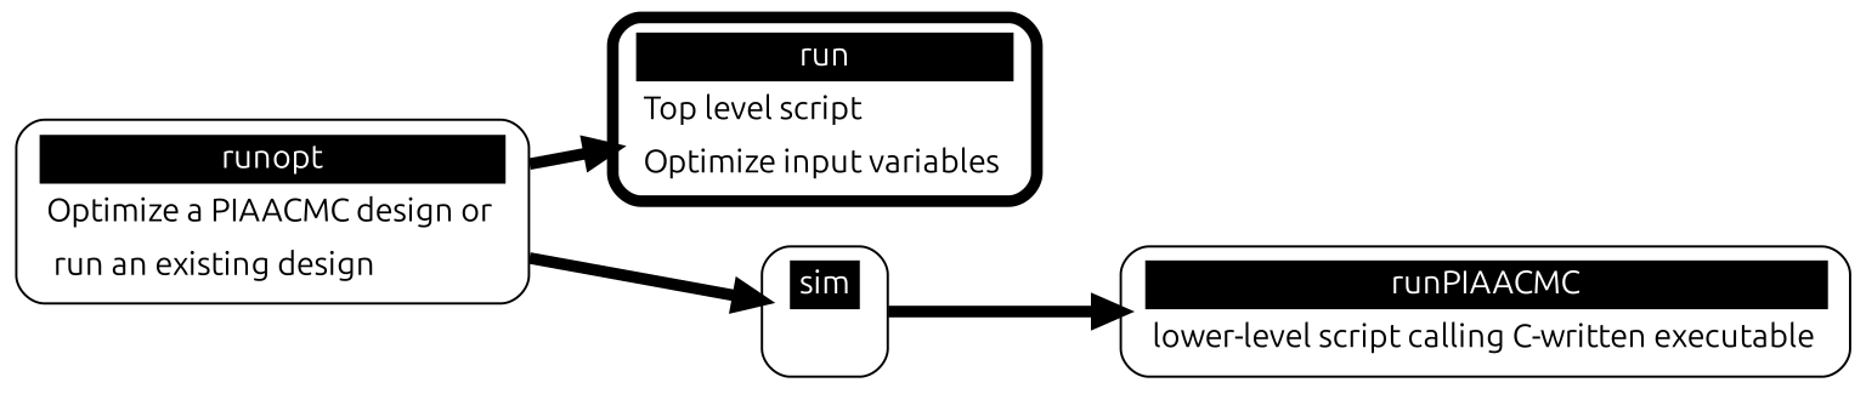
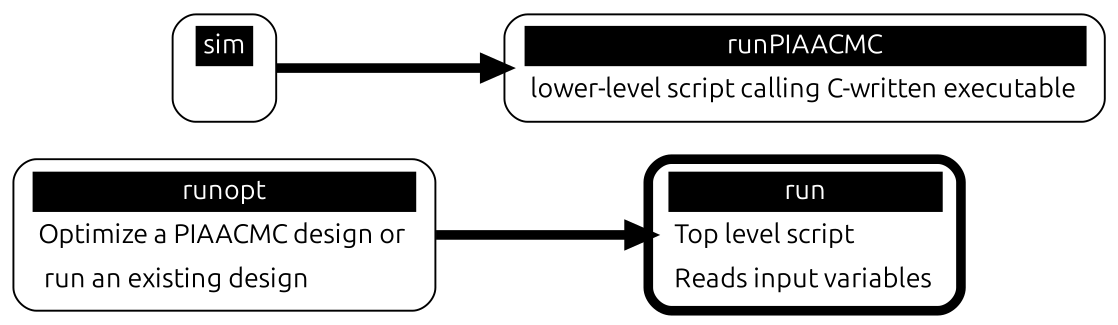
  digraph {
    fontname=Ubuntu
    fontsize=30
    labelloc=t
    rankdir=LR
    splines=true
    node [fillcolor=white fontname=Ubuntu penwidth=1 shape=Mrecord style=filled]
    edge [fontcolor=black fontname=Ubuntu fontsize=28 penwidth=5]
-   n1 [label=<<table border="0" cellborder="0" cellpadding="3" bgcolor="white"><tr><td bgcolor="black" align="center" colspan="2"><font color="white">run</font></td></tr>   <tr><td align="left">Top level script</td></tr>   <tr><td align="left">Optimize input variables</td></tr>   </table>> penwidth=5 style="filled, bold"]
+   n1 [label=<<table border="0" cellborder="0" cellpadding="3" bgcolor="white"><tr><td bgcolor="black" align="center" colspan="2"><font color="white">run</font></td></tr>   <tr><td align="left">Top level script</td></tr>   <tr><td align="left">Reads input variables</td></tr>   </table>> penwidth=5 style="filled, bold"]
    n2 [label=<<table border="0" cellborder="0" cellpadding="3" bgcolor="white"><tr><td bgcolor="black" align="center" colspan="2"><font color="white">runopt</font></td></tr>   <tr><td align="left">Optimize a PIAACMC design or</td></tr>   <tr><td align="left"> run an existing design</td></tr>   </table>>]
    n3 [label=<<table border="0" cellborder="0" cellpadding="3" bgcolor="white"><tr><td bgcolor="black" align="center" colspan="2"><font color="white">sim</font></td></tr>   <tr><td align="left"> </td></tr>   </table>>]
    n4 [label=<<table border="0" cellborder="0" cellpadding="3" bgcolor="white"><tr><td bgcolor="black" align="center" colspan="2"><font color="white">runPIAACMC</font></td></tr>   <tr><td align="left">lower-level script calling C-written executable</td></tr>   </table>>]
    n2 -> n1
-   n2 -> n3
    n3 -> n4
  }
